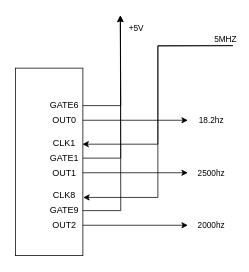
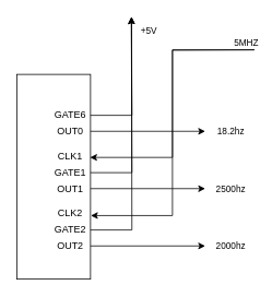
  <mxCell id="0" />
  <mxCell id="1" parent="0" />
  <mxCell id="2" value="" style="rounded=0;whiteSpace=wrap;html=1;" vertex="1" parent="1"><mxGeometry x="20" y="90" width="90" height="250" as="geometry" /></mxCell>
  <mxCell id="3" style="edgeStyle=orthogonalEdgeStyle;rounded=0;orthogonalLoop=1;jettySize=auto;html=1;" edge="1" parent="1" source="5"><mxGeometry relative="1" as="geometry"><mxPoint x="160" y="20" as="targetPoint" /></mxGeometry></mxCell>
  <mxCell id="4" value="+5V" style="edgeLabel;html=1;align=center;verticalAlign=middle;resizable=0;points=[];" vertex="1" connectable="0" parent="3"><mxGeometry x="0.807" y="1" relative="1" as="geometry"><mxPoint x="21" as="offset" /></mxGeometry></mxCell>
  <mxCell id="5" value="GATE6" style="text;html=1;align=center;verticalAlign=middle;resizable=0;points=[];autosize=1;strokeColor=none;fillColor=none;" vertex="1" parent="1"><mxGeometry x="60" y="130" width="50" height="20" as="geometry" /></mxCell>
  <mxCell id="6" value="OUT0" style="text;html=1;align=center;verticalAlign=middle;resizable=0;points=[];autosize=1;strokeColor=none;fillColor=none;" vertex="1" parent="1"><mxGeometry x="60" y="150" width="50" height="20" as="geometry" /></mxCell>
  <mxCell id="7" value="CLK1" style="text;html=1;align=center;verticalAlign=middle;resizable=0;points=[];autosize=1;strokeColor=none;fillColor=none;" vertex="1" parent="1"><mxGeometry x="60" y="180" width="50" height="20" as="geometry" /></mxCell>
  <mxCell id="8" style="edgeStyle=orthogonalEdgeStyle;rounded=0;orthogonalLoop=1;jettySize=auto;html=1;" edge="1" parent="1" source="9"><mxGeometry relative="1" as="geometry"><mxPoint x="160" y="20" as="targetPoint" /></mxGeometry></mxCell>
  <mxCell id="9" value="GATE1" style="text;html=1;align=center;verticalAlign=middle;resizable=0;points=[];autosize=1;strokeColor=none;fillColor=none;" vertex="1" parent="1"><mxGeometry x="60" y="200" width="50" height="20" as="geometry" /></mxCell>
  <mxCell id="10" value="OUT1" style="text;html=1;align=center;verticalAlign=middle;resizable=0;points=[];autosize=1;strokeColor=none;fillColor=none;" vertex="1" parent="1"><mxGeometry x="60" y="220" width="50" height="20" as="geometry" /></mxCell>
- <mxCell id="11" value="CLK8" style="text;html=1;align=center;verticalAlign=middle;resizable=0;points=[];autosize=1;strokeColor=none;fillColor=none;" vertex="1" parent="1"><mxGeometry x="60" y="250" width="50" height="20" as="geometry" /></mxCell>
+ <mxCell id="11" value="CLK2" style="text;html=1;align=center;verticalAlign=middle;resizable=0;points=[];autosize=1;strokeColor=none;fillColor=none;" vertex="1" parent="1"><mxGeometry x="60" y="250" width="50" height="20" as="geometry" /></mxCell>
  <mxCell id="12" style="edgeStyle=orthogonalEdgeStyle;rounded=0;orthogonalLoop=1;jettySize=auto;html=1;" edge="1" parent="1" source="13"><mxGeometry relative="1" as="geometry"><mxPoint x="160" y="20" as="targetPoint" /></mxGeometry></mxCell>
- <mxCell id="13" value="GATE9" style="text;html=1;align=center;verticalAlign=middle;resizable=0;points=[];autosize=1;strokeColor=none;fillColor=none;" vertex="1" parent="1"><mxGeometry x="60" y="270" width="50" height="20" as="geometry" /></mxCell>
+ <mxCell id="13" value="GATE2" style="text;html=1;align=center;verticalAlign=middle;resizable=0;points=[];autosize=1;strokeColor=none;fillColor=none;" vertex="1" parent="1"><mxGeometry x="60" y="270" width="50" height="20" as="geometry" /></mxCell>
  <mxCell id="14" value="OUT2" style="text;html=1;align=center;verticalAlign=middle;resizable=0;points=[];autosize=1;strokeColor=none;fillColor=none;" vertex="1" parent="1"><mxGeometry x="60" y="290" width="50" height="20" as="geometry" /></mxCell>
  <mxCell id="15" style="edgeStyle=orthogonalEdgeStyle;rounded=0;orthogonalLoop=1;jettySize=auto;html=1;entryX=1.008;entryY=0.62;entryDx=0;entryDy=0;entryPerimeter=0;" edge="1" parent="1" target="11"><mxGeometry relative="1" as="geometry"><mxPoint x="310" y="60" as="sourcePoint" /><mxPoint x="210" y="280" as="targetPoint" /></mxGeometry></mxCell>
  <mxCell id="16" value="5MHZ" style="edgeLabel;html=1;align=center;verticalAlign=middle;resizable=0;points=[];" vertex="1" connectable="0" parent="15"><mxGeometry x="-0.547" y="-2" relative="1" as="geometry"><mxPoint x="81" y="-8" as="offset" /></mxGeometry></mxCell>
  <mxCell id="17" style="edgeStyle=orthogonalEdgeStyle;rounded=0;orthogonalLoop=1;jettySize=auto;html=1;" edge="1" parent="1"><mxGeometry relative="1" as="geometry"><mxPoint x="250" y="299.5" as="targetPoint" /><mxPoint x="110" y="299.5" as="sourcePoint" /></mxGeometry></mxCell>
  <mxCell id="18" value="2000hz" style="edgeLabel;html=1;align=center;verticalAlign=middle;resizable=0;points=[];" vertex="1" connectable="0" parent="17"><mxGeometry x="0.634" y="-3" relative="1" as="geometry"><mxPoint x="56" y="-3" as="offset" /></mxGeometry></mxCell>
  <mxCell id="19" style="edgeStyle=orthogonalEdgeStyle;rounded=0;orthogonalLoop=1;jettySize=auto;html=1;" edge="1" parent="1"><mxGeometry relative="1" as="geometry"><mxPoint x="250" y="229.5" as="targetPoint" /><mxPoint x="110" y="229.5" as="sourcePoint" /></mxGeometry></mxCell>
  <mxCell id="20" value="2500hz" style="edgeLabel;html=1;align=center;verticalAlign=middle;resizable=0;points=[];" vertex="1" connectable="0" parent="19"><mxGeometry x="0.634" y="-3" relative="1" as="geometry"><mxPoint x="56" y="-3" as="offset" /></mxGeometry></mxCell>
  <mxCell id="21" style="edgeStyle=orthogonalEdgeStyle;rounded=0;orthogonalLoop=1;jettySize=auto;html=1;" edge="1" parent="1"><mxGeometry relative="1" as="geometry"><mxPoint x="250" y="159.5" as="targetPoint" /><mxPoint x="110" y="159.5" as="sourcePoint" /></mxGeometry></mxCell>
  <mxCell id="22" value="18.2hz" style="edgeLabel;html=1;align=center;verticalAlign=middle;resizable=0;points=[];" vertex="1" connectable="0" parent="21"><mxGeometry x="0.634" y="-3" relative="1" as="geometry"><mxPoint x="56" y="-3" as="offset" /></mxGeometry></mxCell>
  <mxCell id="23" style="edgeStyle=orthogonalEdgeStyle;rounded=0;orthogonalLoop=1;jettySize=auto;html=1;entryX=0.988;entryY=0.57;entryDx=0;entryDy=0;entryPerimeter=0;" edge="1" parent="1" target="7"><mxGeometry relative="1" as="geometry"><mxPoint x="310" y="60" as="sourcePoint" /><mxPoint x="170" y="190" as="targetPoint" /><Array as="points"><mxPoint x="210" y="60" /><mxPoint x="210" y="191" /></Array></mxGeometry></mxCell>
